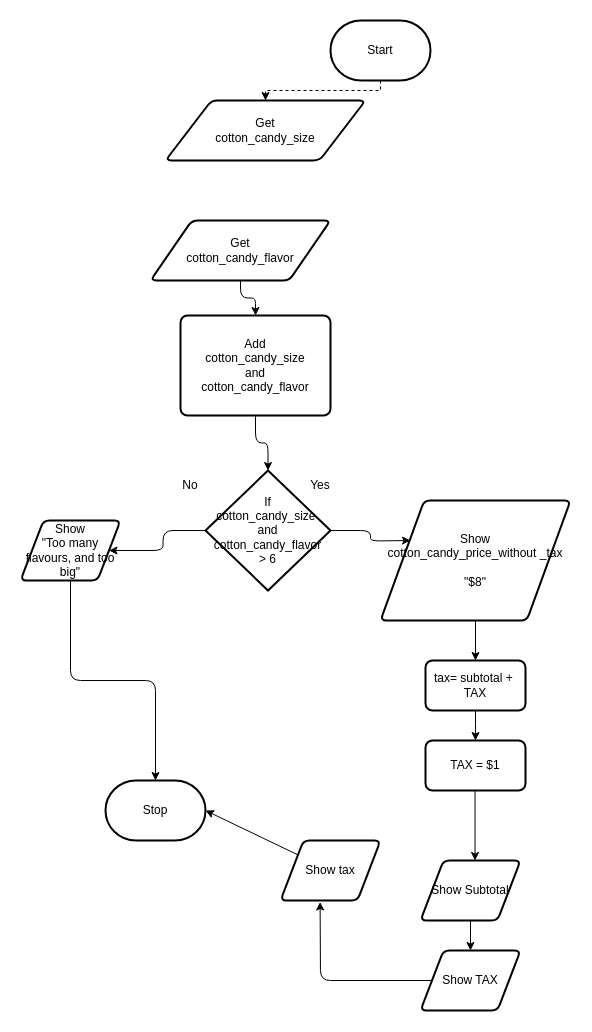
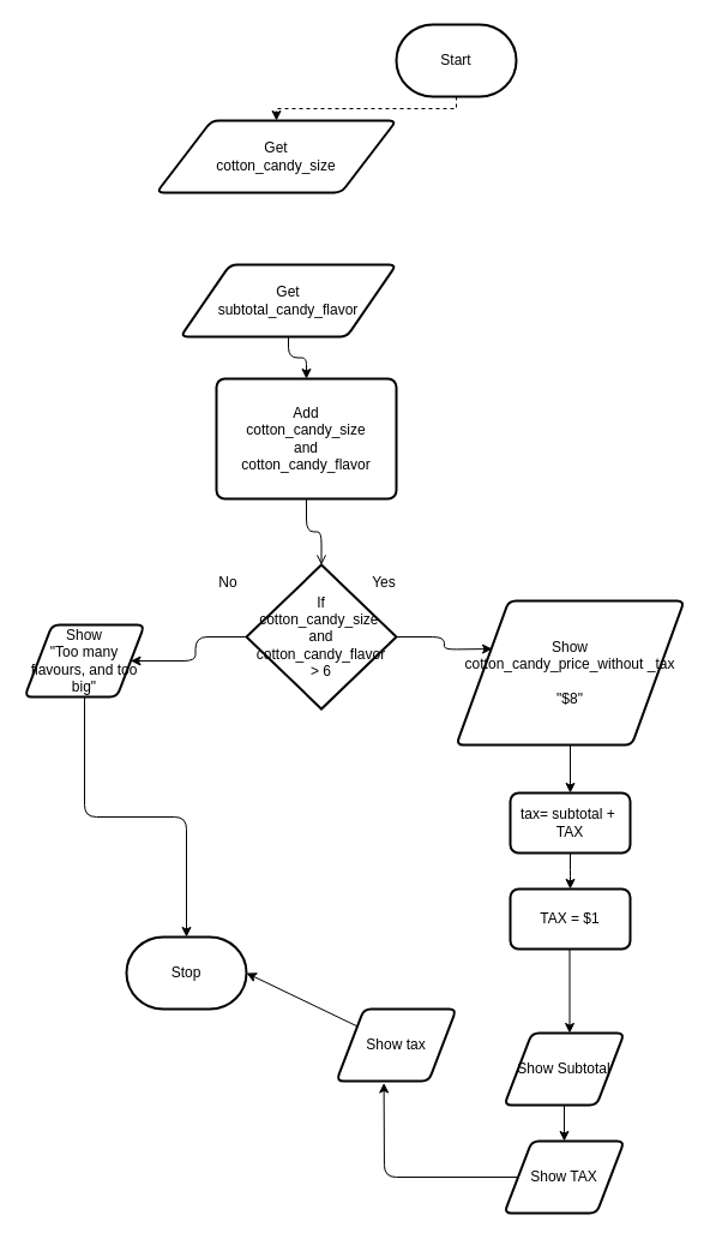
  <mxCell id="0" />
  <mxCell id="1" parent="0" />
  <mxCell id="2" style="edgeStyle=orthogonalEdgeStyle;html=1;rounded=0;dashed=1;" parent="1" source="3" target="5" edge="1"><mxGeometry relative="1" as="geometry"><mxPoint x="220" y="80" as="targetPoint" /></mxGeometry></mxCell>
  <mxCell id="3" value="Start" style="strokeWidth=2;html=1;shape=mxgraph.flowchart.terminator;whiteSpace=wrap;" parent="1" vertex="1"><mxGeometry x="330" y="20" width="100" height="60" as="geometry" /></mxCell>
  <mxCell id="4" value="Stop" style="strokeWidth=2;html=1;shape=mxgraph.flowchart.terminator;whiteSpace=wrap;" parent="1" vertex="1"><mxGeometry x="105" y="780" width="100" height="60" as="geometry" /></mxCell>
- <mxCell id="5" value="Get &lt;br&gt;cotton_candy_size" style="shape=parallelogram;html=1;strokeWidth=2;perimeter=parallelogramPerimeter;whiteSpace=wrap;rounded=1;arcSize=12;size=0.23;" parent="1" vertex="1"><mxGeometry x="165" y="100" width="200" height="60" as="geometry" /></mxCell>
+ <mxCell id="5" value="Get &lt;br&gt;cotton_candy_size" style="shape=parallelogram;html=1;strokeWidth=2;perimeter=parallelogramPerimeter;whiteSpace=wrap;rounded=1;arcSize=12;size=0.23;" parent="1" vertex="1"><mxGeometry x="130" y="100" width="200" height="60" as="geometry" /></mxCell>
  <mxCell id="6" style="edgeStyle=orthogonalEdgeStyle;html=1;" parent="1" source="7" target="18" edge="1"><mxGeometry relative="1" as="geometry"><mxPoint x="230" y="340" as="targetPoint" /></mxGeometry></mxCell>
- <mxCell id="7" value="Get&lt;br&gt;cotton_candy_flavor" style="shape=parallelogram;html=1;strokeWidth=2;perimeter=parallelogramPerimeter;whiteSpace=wrap;rounded=1;arcSize=12;size=0.23;" parent="1" vertex="1"><mxGeometry x="150" y="220" width="180" height="60" as="geometry" /></mxCell>
+ <mxCell id="7" value="Get&lt;br&gt;subtotal_candy_flavor" style="shape=parallelogram;html=1;strokeWidth=2;perimeter=parallelogramPerimeter;whiteSpace=wrap;rounded=1;arcSize=12;size=0.23;" parent="1" vertex="1"><mxGeometry x="150" y="220" width="180" height="60" as="geometry" /></mxCell>
  <mxCell id="8" style="edgeStyle=orthogonalEdgeStyle;html=1;" parent="1" source="10" edge="1"><mxGeometry relative="1" as="geometry"><mxPoint x="410" y="540" as="targetPoint" /></mxGeometry></mxCell>
  <mxCell id="9" style="edgeStyle=orthogonalEdgeStyle;html=1;" parent="1" source="10" target="20" edge="1"><mxGeometry relative="1" as="geometry" /></mxCell>
  <mxCell id="10" value="If&lt;br&gt;cotton_candy_size&amp;nbsp;&lt;br&gt;and&lt;br&gt;cotton_candy_flavor&lt;br&gt;&amp;gt; 6" style="strokeWidth=2;html=1;shape=mxgraph.flowchart.decision;whiteSpace=wrap;" parent="1" vertex="1"><mxGeometry x="205" y="470" width="125" height="120" as="geometry" /></mxCell>
  <mxCell id="11" value="Yes" style="text;strokeColor=none;align=center;fillColor=none;html=1;verticalAlign=middle;whiteSpace=wrap;rounded=0;" parent="1" vertex="1"><mxGeometry x="290" y="470" width="60" height="30" as="geometry" /></mxCell>
  <mxCell id="12" value="No" style="text;strokeColor=none;align=center;fillColor=none;html=1;verticalAlign=middle;whiteSpace=wrap;rounded=0;" parent="1" vertex="1"><mxGeometry x="160" y="470" width="60" height="30" as="geometry" /></mxCell>
  <mxCell id="13" style="edgeStyle=orthogonalEdgeStyle;html=1;" parent="1" source="14" target="22" edge="1"><mxGeometry relative="1" as="geometry"><mxPoint x="470" y="690" as="targetPoint" /></mxGeometry></mxCell>
  <mxCell id="14" value="Show&lt;br&gt;cotton_candy_price_without _tax&lt;br&gt;&lt;br&gt;&quot;$8&quot;&lt;br&gt;" style="shape=parallelogram;html=1;strokeWidth=2;perimeter=parallelogramPerimeter;whiteSpace=wrap;rounded=1;arcSize=12;size=0.23;" parent="1" vertex="1"><mxGeometry x="380" y="500" width="190" height="120" as="geometry" /></mxCell>
  <mxCell id="15" style="edgeStyle=none;html=1;entryX=1;entryY=0.5;entryDx=0;entryDy=0;entryPerimeter=0;" edge="1" parent="1" source="16" target="4"><mxGeometry relative="1" as="geometry" /></mxCell>
  <mxCell id="16" value="Show tax" style="shape=parallelogram;html=1;strokeWidth=2;perimeter=parallelogramPerimeter;whiteSpace=wrap;rounded=1;arcSize=12;size=0.23;" parent="1" vertex="1"><mxGeometry x="280" y="840" width="100" height="60" as="geometry" /></mxCell>
- <mxCell id="17" style="edgeStyle=orthogonalEdgeStyle;html=1;entryX=0.5;entryY=0;entryDx=0;entryDy=0;entryPerimeter=0;" parent="1" source="18" target="10" edge="1"><mxGeometry relative="1" as="geometry" /></mxCell>
+ <mxCell id="17" style="edgeStyle=orthogonalEdgeStyle;html=1;entryX=0.5;entryY=0;entryDx=0;entryDy=0;entryPerimeter=0;endArrow=open;" parent="1" source="18" target="10" edge="1"><mxGeometry relative="1" as="geometry" /></mxCell>
  <mxCell id="18" value="Add&lt;br&gt;cotton_candy_size&lt;br&gt;and&lt;br&gt;cotton_candy_flavor" style="rounded=1;whiteSpace=wrap;html=1;absoluteArcSize=1;arcSize=14;strokeWidth=2;" parent="1" vertex="1"><mxGeometry x="180" y="315" width="150" height="100" as="geometry" /></mxCell>
  <mxCell id="19" style="edgeStyle=orthogonalEdgeStyle;html=1;entryX=0.5;entryY=0;entryDx=0;entryDy=0;entryPerimeter=0;" parent="1" source="20" edge="1" target="4"><mxGeometry relative="1" as="geometry"><mxPoint x="50" y="660" as="targetPoint" /></mxGeometry></mxCell>
  <mxCell id="20" value="Show&lt;br&gt;&quot;Too many flavours, and too big&quot;" style="shape=parallelogram;html=1;strokeWidth=2;perimeter=parallelogramPerimeter;whiteSpace=wrap;rounded=1;arcSize=12;size=0.23;" parent="1" vertex="1"><mxGeometry x="20" y="520" width="100" height="60" as="geometry" /></mxCell>
  <mxCell id="21" style="edgeStyle=orthogonalEdgeStyle;html=1;" parent="1" source="22" edge="1"><mxGeometry relative="1" as="geometry"><mxPoint x="475" y="740" as="targetPoint" /></mxGeometry></mxCell>
  <mxCell id="22" value="tax= subtotal +&amp;nbsp; TAX" style="rounded=1;whiteSpace=wrap;html=1;absoluteArcSize=1;arcSize=14;strokeWidth=2;" parent="1" vertex="1"><mxGeometry x="425" y="660" width="100" height="50" as="geometry" /></mxCell>
  <mxCell id="23" style="edgeStyle=none;html=1;" edge="1" parent="1"><mxGeometry relative="1" as="geometry"><mxPoint x="474.5" y="860" as="targetPoint" /><mxPoint x="474.5" y="790" as="sourcePoint" /></mxGeometry></mxCell>
  <mxCell id="24" value="TAX = $1" style="rounded=1;whiteSpace=wrap;html=1;absoluteArcSize=1;arcSize=14;strokeWidth=2;" vertex="1" parent="1"><mxGeometry x="425" y="740" width="100" height="50" as="geometry" /></mxCell>
  <mxCell id="25" style="edgeStyle=none;html=1;" edge="1" parent="1" source="26" target="28"><mxGeometry relative="1" as="geometry"><mxPoint x="470" y="980" as="targetPoint" /></mxGeometry></mxCell>
  <mxCell id="26" value="Show Subtotal" style="shape=parallelogram;html=1;strokeWidth=2;perimeter=parallelogramPerimeter;whiteSpace=wrap;rounded=1;arcSize=12;size=0.23;" vertex="1" parent="1"><mxGeometry x="420" y="860" width="100" height="60" as="geometry" /></mxCell>
  <mxCell id="27" style="edgeStyle=none;html=1;entryX=0.396;entryY=1.025;entryDx=0;entryDy=0;entryPerimeter=0;" edge="1" parent="1" source="28" target="16"><mxGeometry relative="1" as="geometry"><mxPoint x="330" y="980" as="targetPoint" /><Array as="points"><mxPoint x="320" y="980" /></Array></mxGeometry></mxCell>
  <mxCell id="28" value="Show TAX" style="shape=parallelogram;html=1;strokeWidth=2;perimeter=parallelogramPerimeter;whiteSpace=wrap;rounded=1;arcSize=12;size=0.23;" vertex="1" parent="1"><mxGeometry x="420" y="950" width="100" height="60" as="geometry" /></mxCell>
